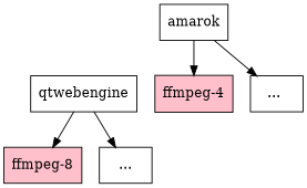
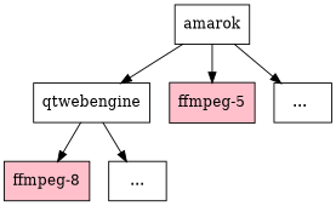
  digraph {
    node [shape=record]
    n1 [fillcolor=pink label="ffmpeg-8" style=filled]
    qtwebengine
    "..."
    amarok
-   "ffmpeg-5" [fillcolor=pink style=filled label="ffmpeg-4"]
+   "ffmpeg-5" [fillcolor=pink style=filled]
    "... "
    qtwebengine -> n1
    qtwebengine -> "..."
+   amarok -> qtwebengine
    amarok -> "ffmpeg-5"
    amarok -> "... "
  }
